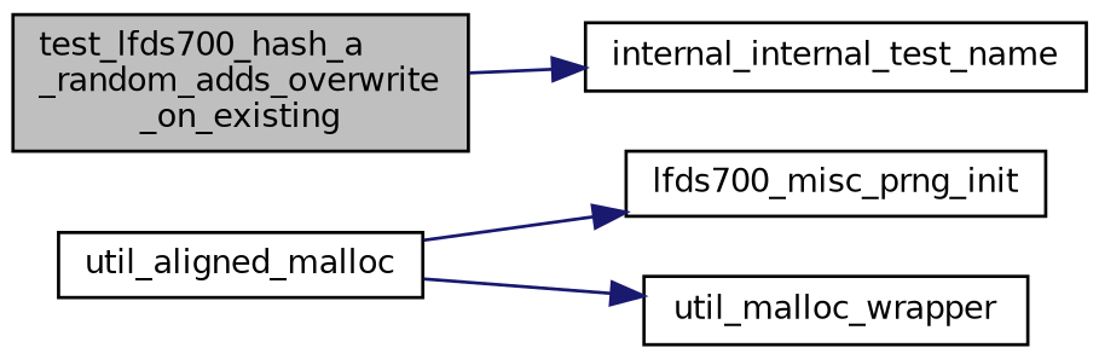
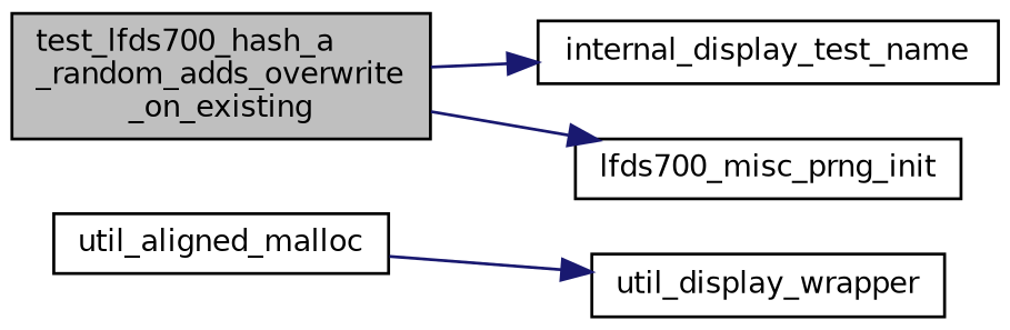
  digraph {
    rankdir=LR
    node [color=black fillcolor=white fontname=Helvetica fontsize=10 shape=record style=filled]
    edge [color=midnightblue fontname=Helvetica fontsize=10 labelfontname=Helvetica labelfontsize=10 style=solid]
    n1 [fillcolor=grey75 fontcolor=black height=0.2 label="test_lfds700_hash_a\l_random_adds_overwrite\l_on_existing" width=0.4]
-   n2 [height=0.2 label=internal_internal_test_name width=0.4]
+   n2 [height=0.2 label=internal_display_test_name width=0.4]
    n3 [height=0.2 label=lfds700_misc_prng_init width=0.4]
    n4 [height=0.2 label=util_aligned_malloc width=0.4]
-   n5 [height=0.2 label=util_malloc_wrapper width=0.4]
+   n5 [height=0.2 label=util_display_wrapper width=0.4]
    n1 -> n2
-   n4 -> n3
+   n1 -> n3
    n4 -> n5
  }
